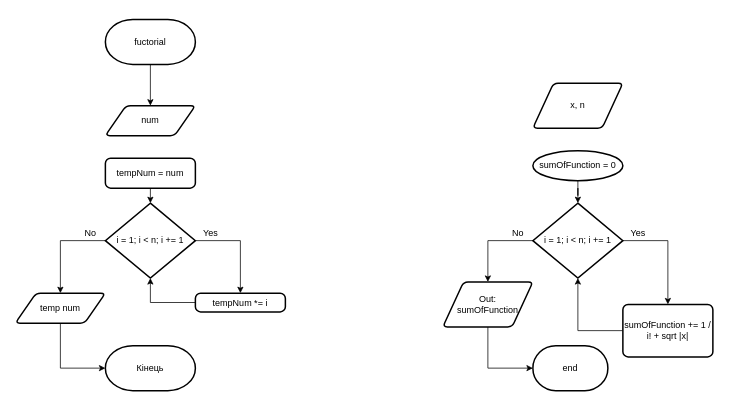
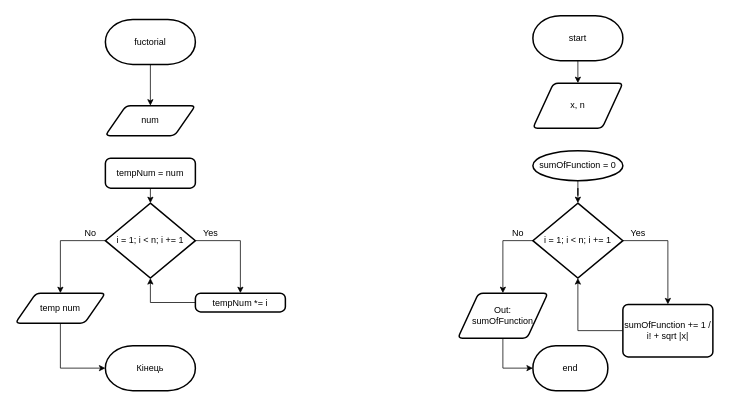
  <mxCell id="0" />
  <mxCell id="1" parent="0" />
  <mxCell id="2" style="edgeStyle=orthogonalEdgeStyle;rounded=0;orthogonalLoop=1;jettySize=auto;html=1;exitX=0.5;exitY=1;exitDx=0;exitDy=0;exitPerimeter=0;" edge="1" parent="1" source="3" target="4"><mxGeometry relative="1" as="geometry" /></mxCell>
  <mxCell id="3" value="fuctorial" style="strokeWidth=2;html=1;shape=mxgraph.flowchart.terminator;whiteSpace=wrap;" vertex="1" parent="1"><mxGeometry x="140" y="25" width="120" height="60" as="geometry" /></mxCell>
  <mxCell id="4" value="num" style="shape=parallelogram;html=1;strokeWidth=2;perimeter=parallelogramPerimeter;whiteSpace=wrap;rounded=1;arcSize=12;size=0.23;" vertex="1" parent="1"><mxGeometry x="140" y="140" width="120" height="40" as="geometry" /></mxCell>
  <mxCell id="5" style="edgeStyle=orthogonalEdgeStyle;rounded=0;orthogonalLoop=1;jettySize=auto;html=1;exitX=0.5;exitY=1;exitDx=0;exitDy=0;entryX=0.5;entryY=0;entryDx=0;entryDy=0;" edge="1" parent="1" source="6"><mxGeometry relative="1" as="geometry"><mxPoint x="200" y="270" as="targetPoint" /></mxGeometry></mxCell>
  <mxCell id="6" value="tempNum = num" style="rounded=1;whiteSpace=wrap;html=1;absoluteArcSize=1;arcSize=14;strokeWidth=2;" vertex="1" parent="1"><mxGeometry x="140" y="210" width="120" height="40" as="geometry" /></mxCell>
  <mxCell id="7" style="edgeStyle=orthogonalEdgeStyle;rounded=0;orthogonalLoop=1;jettySize=auto;html=1;exitX=0;exitY=0.5;exitDx=0;exitDy=0;entryX=0.5;entryY=1;entryDx=0;entryDy=0;entryPerimeter=0;" edge="1" parent="1" source="8" target="24"><mxGeometry relative="1" as="geometry" /></mxCell>
  <mxCell id="8" value="tempNum *= i" style="rounded=1;whiteSpace=wrap;html=1;absoluteArcSize=1;arcSize=14;strokeWidth=2;" vertex="1" parent="1"><mxGeometry x="260" y="390" width="120" height="25" as="geometry" /></mxCell>
  <mxCell id="9" style="edgeStyle=orthogonalEdgeStyle;rounded=0;orthogonalLoop=1;jettySize=auto;html=1;entryX=0;entryY=0.5;entryDx=0;entryDy=0;entryPerimeter=0;" edge="1" parent="1" source="10" target="11"><mxGeometry relative="1" as="geometry" /></mxCell>
  <mxCell id="10" value="temp num" style="shape=parallelogram;html=1;strokeWidth=2;perimeter=parallelogramPerimeter;whiteSpace=wrap;rounded=1;arcSize=12;size=0.23;" vertex="1" parent="1"><mxGeometry x="20" y="390" width="120" height="40" as="geometry" /></mxCell>
  <mxCell id="11" value="Кінець" style="strokeWidth=2;html=1;shape=mxgraph.flowchart.terminator;whiteSpace=wrap;" vertex="1" parent="1"><mxGeometry x="140" y="460" width="120" height="60" as="geometry" /></mxCell>
+ <mxCell id="12" style="edgeStyle=orthogonalEdgeStyle;rounded=0;orthogonalLoop=1;jettySize=auto;html=1;exitX=0.5;exitY=1;exitDx=0;exitDy=0;exitPerimeter=0;entryX=0.5;entryY=0;entryDx=0;entryDy=0;" edge="1" parent="1" source="13" target="14"><mxGeometry relative="1" as="geometry" /></mxCell>
+ <mxCell id="13" value="start" style="strokeWidth=2;html=1;shape=mxgraph.flowchart.terminator;whiteSpace=wrap;" vertex="1" parent="1"><mxGeometry x="710" y="20" width="120" height="60" as="geometry" /></mxCell>
  <mxCell id="14" value="x, n" style="shape=parallelogram;html=1;strokeWidth=2;perimeter=parallelogramPerimeter;whiteSpace=wrap;rounded=1;arcSize=12;size=0.23;" vertex="1" parent="1"><mxGeometry x="710" y="110" width="120" height="60" as="geometry" /></mxCell>
  <mxCell id="15" style="edgeStyle=orthogonalEdgeStyle;rounded=0;orthogonalLoop=1;jettySize=auto;html=1;exitX=0.5;exitY=1;exitDx=0;exitDy=0;" edge="1" parent="1" source="16" target="19"><mxGeometry relative="1" as="geometry" /></mxCell>
  <mxCell id="16" value="sumOfFunction = 0" style="ellipse;whiteSpace=wrap;html=1;absoluteArcSize=1;arcSize=14;strokeWidth=2;" vertex="1" parent="1"><mxGeometry x="710" y="200" width="120" height="40" as="geometry" /></mxCell>
  <mxCell id="17" style="edgeStyle=orthogonalEdgeStyle;rounded=0;orthogonalLoop=1;jettySize=auto;html=1;exitX=1;exitY=0.5;exitDx=0;exitDy=0;exitPerimeter=0;" edge="1" parent="1" source="19" target="21"><mxGeometry relative="1" as="geometry" /></mxCell>
  <mxCell id="18" style="edgeStyle=orthogonalEdgeStyle;rounded=0;orthogonalLoop=1;jettySize=auto;html=1;exitX=0;exitY=0.5;exitDx=0;exitDy=0;exitPerimeter=0;" edge="1" parent="1" source="19" target="28"><mxGeometry relative="1" as="geometry" /></mxCell>
  <mxCell id="19" value="i = 1; i &amp;lt; n; i += 1" style="strokeWidth=2;html=1;shape=mxgraph.flowchart.decision;whiteSpace=wrap;" vertex="1" parent="1"><mxGeometry x="710" y="270" width="120" height="100" as="geometry" /></mxCell>
  <mxCell id="20" style="edgeStyle=orthogonalEdgeStyle;rounded=0;orthogonalLoop=1;jettySize=auto;html=1;exitX=0;exitY=0.5;exitDx=0;exitDy=0;entryX=0.5;entryY=1;entryDx=0;entryDy=0;entryPerimeter=0;" edge="1" parent="1" source="21" target="19"><mxGeometry relative="1" as="geometry" /></mxCell>
  <mxCell id="21" value="sumOfFunction += 1 / i! + sqrt |x|" style="rounded=1;whiteSpace=wrap;html=1;absoluteArcSize=1;arcSize=14;strokeWidth=2;" vertex="1" parent="1"><mxGeometry x="830" y="405" width="120" height="70" as="geometry" /></mxCell>
  <mxCell id="22" style="edgeStyle=orthogonalEdgeStyle;rounded=0;orthogonalLoop=1;jettySize=auto;html=1;exitX=1;exitY=0.5;exitDx=0;exitDy=0;exitPerimeter=0;entryX=0.5;entryY=0;entryDx=0;entryDy=0;" edge="1" parent="1" source="24" target="8"><mxGeometry relative="1" as="geometry" /></mxCell>
  <mxCell id="23" style="edgeStyle=orthogonalEdgeStyle;rounded=0;orthogonalLoop=1;jettySize=auto;html=1;exitX=0;exitY=0.5;exitDx=0;exitDy=0;exitPerimeter=0;entryX=0.5;entryY=0;entryDx=0;entryDy=0;" edge="1" parent="1" source="24" target="10"><mxGeometry relative="1" as="geometry" /></mxCell>
  <mxCell id="24" value="i = 1; i &amp;lt; n; i += 1" style="strokeWidth=2;html=1;shape=mxgraph.flowchart.decision;whiteSpace=wrap;" vertex="1" parent="1"><mxGeometry x="140" y="270" width="120" height="100" as="geometry" /></mxCell>
  <mxCell id="25" value="No" style="text;html=1;align=center;verticalAlign=middle;resizable=0;points=[];autosize=1;strokeColor=none;fillColor=none;" vertex="1" parent="1"><mxGeometry x="100" y="295" width="40" height="30" as="geometry" /></mxCell>
  <mxCell id="26" value="Yes" style="text;html=1;align=center;verticalAlign=middle;resizable=0;points=[];autosize=1;strokeColor=none;fillColor=none;" vertex="1" parent="1"><mxGeometry x="260" y="295" width="40" height="30" as="geometry" /></mxCell>
  <mxCell id="27" style="edgeStyle=orthogonalEdgeStyle;rounded=0;orthogonalLoop=1;jettySize=auto;html=1;exitX=0.5;exitY=1;exitDx=0;exitDy=0;entryX=0;entryY=0.5;entryDx=0;entryDy=0;entryPerimeter=0;" edge="1" parent="1" source="28" target="29"><mxGeometry relative="1" as="geometry" /></mxCell>
- <mxCell id="28" value="Out:&lt;br&gt;sumOfFunction" style="shape=parallelogram;html=1;strokeWidth=2;perimeter=parallelogramPerimeter;whiteSpace=wrap;rounded=1;arcSize=12;size=0.23;" vertex="1" parent="1"><mxGeometry x="590" y="375" width="120" height="60" as="geometry" /></mxCell>
+ <mxCell id="28" value="Out:&lt;br&gt;sumOfFunction" style="shape=parallelogram;html=1;strokeWidth=2;perimeter=parallelogramPerimeter;whiteSpace=wrap;rounded=1;arcSize=12;size=0.23;" vertex="1" parent="1"><mxGeometry x="610" y="390" width="120" height="60" as="geometry" /></mxCell>
  <mxCell id="29" value="end" style="strokeWidth=2;html=1;shape=mxgraph.flowchart.terminator;whiteSpace=wrap;" vertex="1" parent="1"><mxGeometry x="710" y="460" width="100" height="60" as="geometry" /></mxCell>
  <mxCell id="30" value="Yes" style="text;html=1;align=center;verticalAlign=middle;resizable=0;points=[];autosize=1;strokeColor=none;fillColor=none;" vertex="1" parent="1"><mxGeometry y="295" width="40" height="30" as="geometry" x="830" /></mxCell>
  <mxCell id="31" value="No" style="text;html=1;align=center;verticalAlign=middle;resizable=0;points=[];autosize=1;strokeColor=none;fillColor=none;" vertex="1" parent="1"><mxGeometry x="670" y="295" width="40" height="30" as="geometry" /></mxCell>
